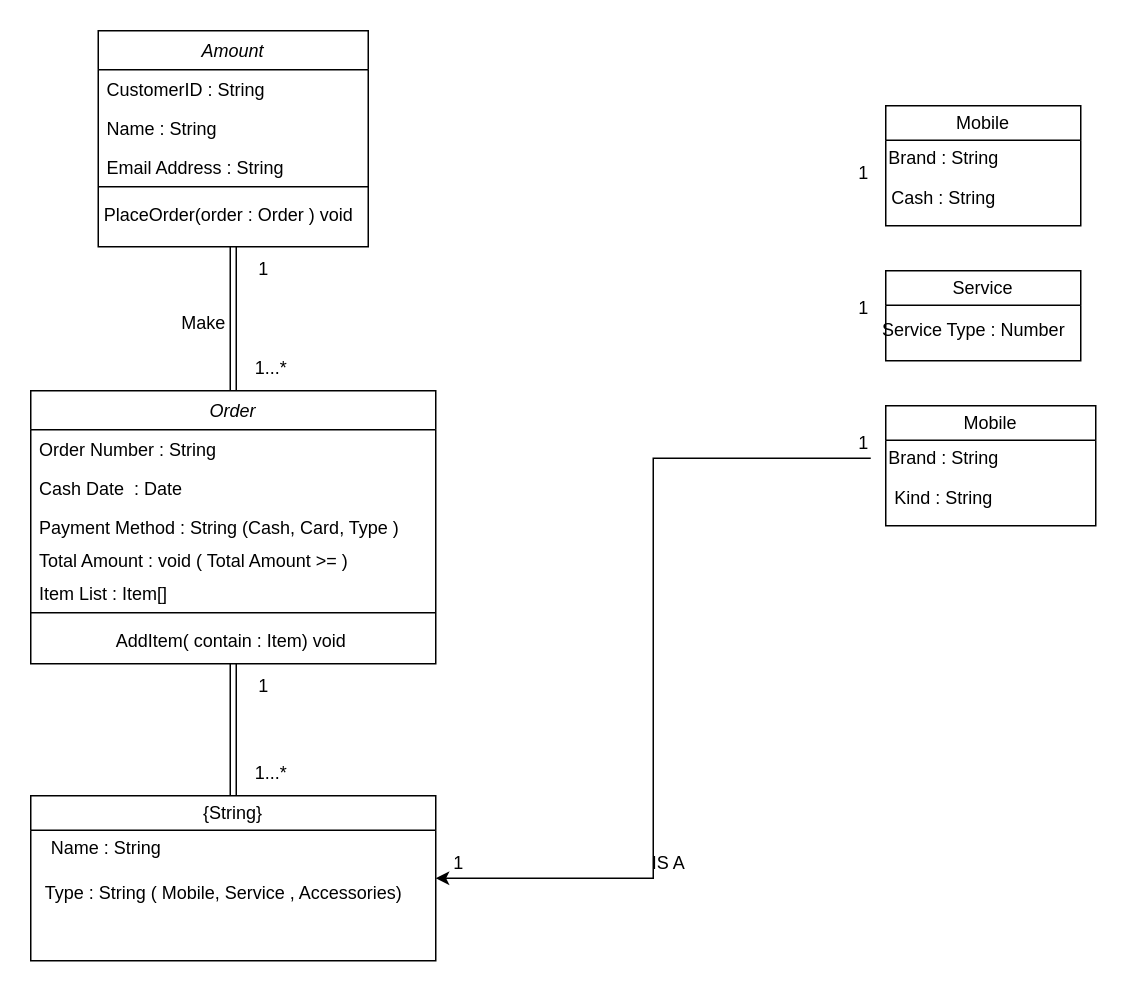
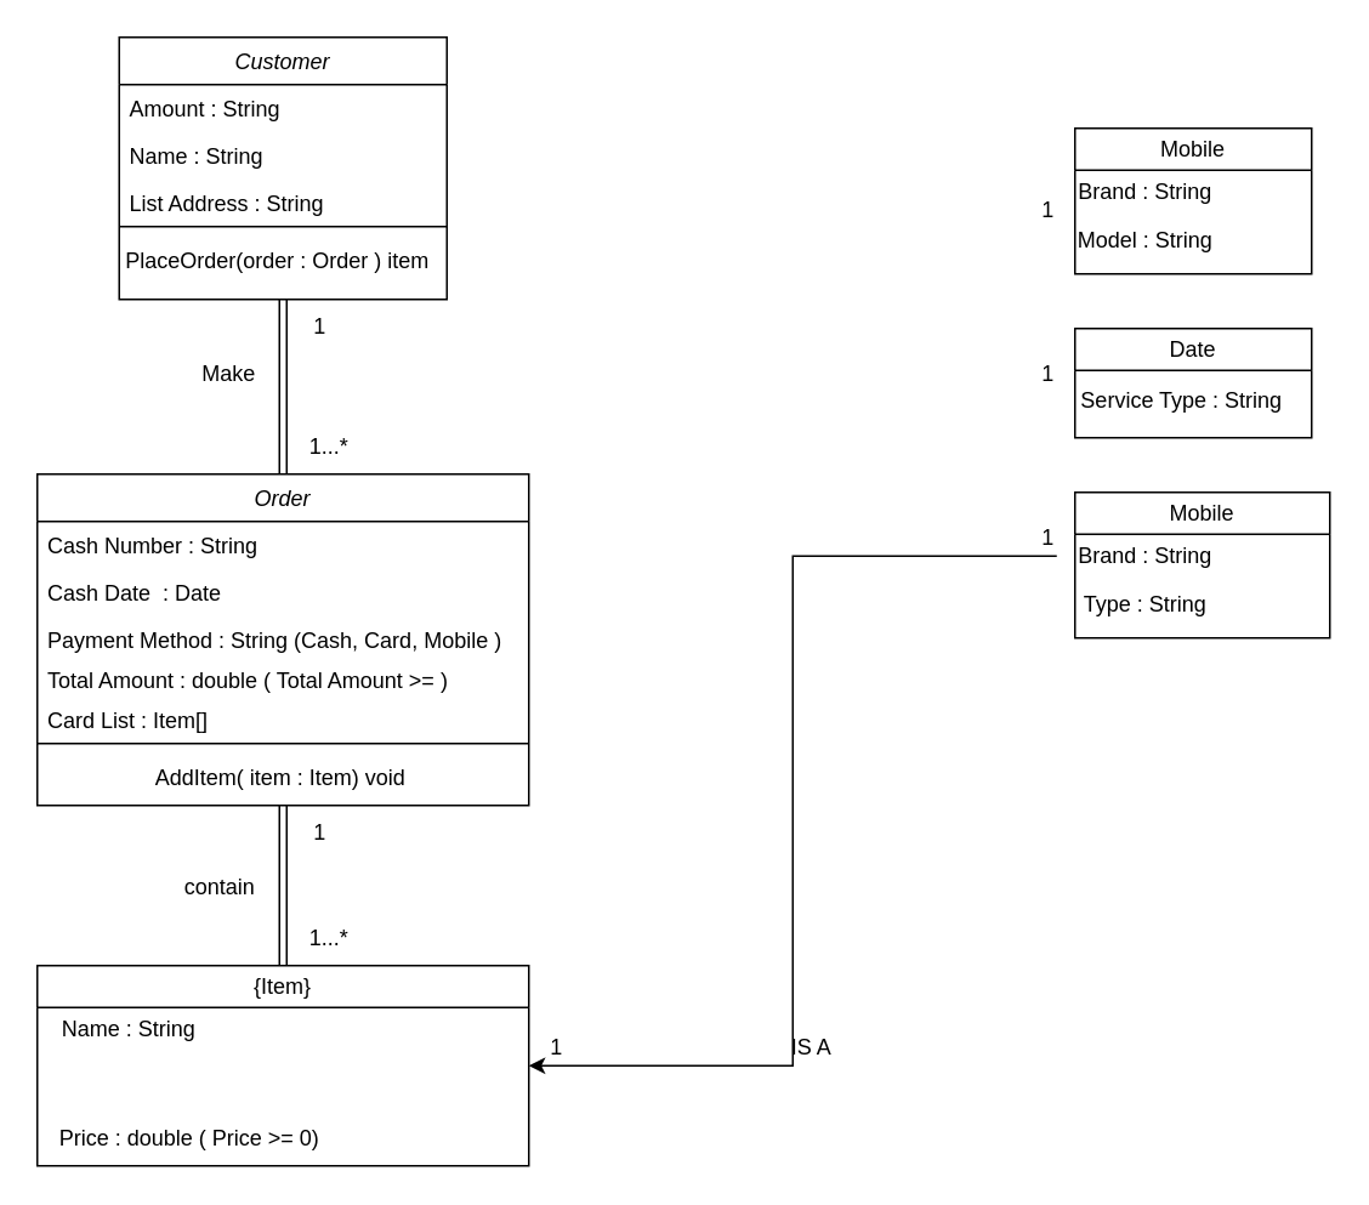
  <mxCell id="0" />
  <mxCell id="1" parent="0" />
- <mxCell id="2" value="Amount" style="swimlane;fontStyle=2;align=center;verticalAlign=top;childLayout=stackLayout;horizontal=1;startSize=26;horizontalStack=0;resizeParent=1;resizeLast=0;collapsible=1;marginBottom=0;rounded=0;shadow=0;strokeWidth=1;labelBackgroundColor=none;" parent="1" vertex="1"><mxGeometry x="65" y="20" width="180" height="144" as="geometry"><mxRectangle x="230" y="140" width="160" height="26" as="alternateBounds" /></mxGeometry></mxCell>
- <mxCell id="3" value="CustomerID : String " style="text;align=left;verticalAlign=top;spacingLeft=4;spacingRight=4;overflow=hidden;rotatable=0;points=[[0,0.5],[1,0.5]];portConstraint=eastwest;labelBackgroundColor=none;" parent="2" vertex="1"><mxGeometry y="26" width="180" height="26" as="geometry" /></mxCell>
+ <mxCell id="2" value="Customer" style="swimlane;fontStyle=2;align=center;verticalAlign=top;childLayout=stackLayout;horizontal=1;startSize=26;horizontalStack=0;resizeParent=1;resizeLast=0;collapsible=1;marginBottom=0;rounded=0;shadow=0;strokeWidth=1;labelBackgroundColor=none;" parent="1" vertex="1"><mxGeometry x="65" y="20" width="180" height="144" as="geometry"><mxRectangle x="230" y="140" width="160" height="26" as="alternateBounds" /></mxGeometry></mxCell>
+ <mxCell id="3" value="Amount : String " style="text;align=left;verticalAlign=top;spacingLeft=4;spacingRight=4;overflow=hidden;rotatable=0;points=[[0,0.5],[1,0.5]];portConstraint=eastwest;labelBackgroundColor=none;" parent="2" vertex="1"><mxGeometry y="26" width="180" height="26" as="geometry" /></mxCell>
  <mxCell id="4" value="Name : String " style="text;align=left;verticalAlign=top;spacingLeft=4;spacingRight=4;overflow=hidden;rotatable=0;points=[[0,0.5],[1,0.5]];portConstraint=eastwest;rounded=0;shadow=0;html=0;labelBackgroundColor=none;" parent="2" vertex="1"><mxGeometry y="52" width="180" height="26" as="geometry" /></mxCell>
- <mxCell id="5" value="Email Address : String  " style="text;align=left;verticalAlign=top;spacingLeft=4;spacingRight=4;overflow=hidden;rotatable=0;points=[[0,0.5],[1,0.5]];portConstraint=eastwest;rounded=0;shadow=0;html=0;labelBackgroundColor=none;" parent="2" vertex="1"><mxGeometry y="78" width="180" height="22" as="geometry" /></mxCell>
+ <mxCell id="5" value="List Address : String  " style="text;align=left;verticalAlign=top;spacingLeft=4;spacingRight=4;overflow=hidden;rotatable=0;points=[[0,0.5],[1,0.5]];portConstraint=eastwest;rounded=0;shadow=0;html=0;labelBackgroundColor=none;" parent="2" vertex="1"><mxGeometry y="78" width="180" height="22" as="geometry" /></mxCell>
  <mxCell id="6" value="" style="line;html=1;strokeWidth=1;align=left;verticalAlign=middle;spacingTop=-1;spacingLeft=3;spacingRight=3;rotatable=0;labelPosition=right;points=[];portConstraint=eastwest;labelBackgroundColor=none;" parent="2" vertex="1"><mxGeometry y="100" width="180" height="8" as="geometry" /></mxCell>
- <mxCell id="7" value="PlaceOrder(order : Order ) void&amp;nbsp;&amp;nbsp;" style="text;html=1;align=center;verticalAlign=middle;resizable=0;points=[];autosize=1;strokeColor=none;fillColor=none;" vertex="1" parent="2"><mxGeometry y="108" width="180" height="30" as="geometry" /></mxCell>
+ <mxCell id="7" value="PlaceOrder(order : Order ) item&amp;nbsp;&amp;nbsp;" style="text;html=1;align=center;verticalAlign=middle;resizable=0;points=[];autosize=1;strokeColor=none;fillColor=none;" vertex="1" parent="2"><mxGeometry y="108" width="180" height="30" as="geometry" /></mxCell>
  <mxCell id="8" value="Order" style="swimlane;fontStyle=2;align=center;verticalAlign=top;childLayout=stackLayout;horizontal=1;startSize=26;horizontalStack=0;resizeParent=1;resizeLast=0;collapsible=1;marginBottom=0;rounded=0;shadow=0;strokeWidth=1;labelBackgroundColor=none;" vertex="1" parent="1"><mxGeometry x="20" y="260" width="270" height="182" as="geometry"><mxRectangle x="230" y="140" width="160" height="26" as="alternateBounds" /></mxGeometry></mxCell>
- <mxCell id="9" value="Order Number : String " style="text;align=left;verticalAlign=top;spacingLeft=4;spacingRight=4;overflow=hidden;rotatable=0;points=[[0,0.5],[1,0.5]];portConstraint=eastwest;labelBackgroundColor=none;" vertex="1" parent="8"><mxGeometry y="26" width="270" height="26" as="geometry" /></mxCell>
+ <mxCell id="9" value="Cash Number : String " style="text;align=left;verticalAlign=top;spacingLeft=4;spacingRight=4;overflow=hidden;rotatable=0;points=[[0,0.5],[1,0.5]];portConstraint=eastwest;labelBackgroundColor=none;" vertex="1" parent="8"><mxGeometry y="26" width="270" height="26" as="geometry" /></mxCell>
  <mxCell id="10" value="Cash Date  : Date" style="text;align=left;verticalAlign=top;spacingLeft=4;spacingRight=4;overflow=hidden;rotatable=0;points=[[0,0.5],[1,0.5]];portConstraint=eastwest;rounded=0;shadow=0;html=0;labelBackgroundColor=none;" vertex="1" parent="8"><mxGeometry y="52" width="270" height="26" as="geometry" /></mxCell>
- <mxCell id="11" value="Payment Method : String (Cash, Card, Type ) " style="text;align=left;verticalAlign=top;spacingLeft=4;spacingRight=4;overflow=hidden;rotatable=0;points=[[0,0.5],[1,0.5]];portConstraint=eastwest;rounded=0;shadow=0;html=0;labelBackgroundColor=none;" vertex="1" parent="8"><mxGeometry y="78" width="270" height="22" as="geometry" /></mxCell>
- <mxCell id="12" value="Total Amount : void ( Total Amount &gt;= )  " style="text;align=left;verticalAlign=top;spacingLeft=4;spacingRight=4;overflow=hidden;rotatable=0;points=[[0,0.5],[1,0.5]];portConstraint=eastwest;rounded=0;shadow=0;html=0;labelBackgroundColor=none;" vertex="1" parent="8"><mxGeometry y="100" width="270" height="22" as="geometry" /></mxCell>
- <mxCell id="13" value="Item List : Item[]" style="text;align=left;verticalAlign=top;spacingLeft=4;spacingRight=4;overflow=hidden;rotatable=0;points=[[0,0.5],[1,0.5]];portConstraint=eastwest;rounded=0;shadow=0;html=0;labelBackgroundColor=none;" vertex="1" parent="8"><mxGeometry y="122" width="270" height="22" as="geometry" /></mxCell>
+ <mxCell id="11" value="Payment Method : String (Cash, Card, Mobile ) " style="text;align=left;verticalAlign=top;spacingLeft=4;spacingRight=4;overflow=hidden;rotatable=0;points=[[0,0.5],[1,0.5]];portConstraint=eastwest;rounded=0;shadow=0;html=0;labelBackgroundColor=none;" vertex="1" parent="8"><mxGeometry y="78" width="270" height="22" as="geometry" /></mxCell>
+ <mxCell id="12" value="Total Amount : double ( Total Amount &gt;= )  " style="text;align=left;verticalAlign=top;spacingLeft=4;spacingRight=4;overflow=hidden;rotatable=0;points=[[0,0.5],[1,0.5]];portConstraint=eastwest;rounded=0;shadow=0;html=0;labelBackgroundColor=none;" vertex="1" parent="8"><mxGeometry y="100" width="270" height="22" as="geometry" /></mxCell>
+ <mxCell id="13" value="Card List : Item[]" style="text;align=left;verticalAlign=top;spacingLeft=4;spacingRight=4;overflow=hidden;rotatable=0;points=[[0,0.5],[1,0.5]];portConstraint=eastwest;rounded=0;shadow=0;html=0;labelBackgroundColor=none;" vertex="1" parent="8"><mxGeometry y="122" width="270" height="22" as="geometry" /></mxCell>
  <mxCell id="14" value="" style="line;html=1;strokeWidth=1;align=left;verticalAlign=middle;spacingTop=-1;spacingLeft=3;spacingRight=3;rotatable=0;labelPosition=right;points=[];portConstraint=eastwest;labelBackgroundColor=none;" vertex="1" parent="8"><mxGeometry y="144" width="270" height="8" as="geometry" /></mxCell>
- <mxCell id="15" value="AddItem( contain : Item) void&amp;nbsp;" style="text;html=1;align=center;verticalAlign=middle;resizable=0;points=[];autosize=1;strokeColor=none;fillColor=none;" vertex="1" parent="8"><mxGeometry y="152" width="270" height="30" as="geometry" /></mxCell>
- <mxCell id="16" value="&lt;span style=&quot;font-weight: normal;&quot;&gt;{String}&lt;/span&gt;" style="swimlane;whiteSpace=wrap;html=1;" vertex="1" parent="1"><mxGeometry x="20" y="530" width="270" height="110" as="geometry" /></mxCell>
+ <mxCell id="15" value="AddItem( item : Item) void&amp;nbsp;" style="text;html=1;align=center;verticalAlign=middle;resizable=0;points=[];autosize=1;strokeColor=none;fillColor=none;" vertex="1" parent="8"><mxGeometry y="152" width="270" height="30" as="geometry" /></mxCell>
+ <mxCell id="16" value="&lt;span style=&quot;font-weight: normal;&quot;&gt;{Item}&lt;/span&gt;" style="swimlane;whiteSpace=wrap;html=1;" vertex="1" parent="1"><mxGeometry x="20" y="530" width="270" height="110" as="geometry" /></mxCell>
  <mxCell id="17" value="Name : String" style="text;html=1;align=center;verticalAlign=middle;resizable=0;points=[];autosize=1;strokeColor=none;fillColor=none;" vertex="1" parent="16"><mxGeometry y="20" width="100" height="30" as="geometry" /></mxCell>
- <mxCell id="18" value="Type : String ( Mobile, Service , Accessories)&amp;nbsp;" style="text;html=1;align=center;verticalAlign=middle;resizable=0;points=[];autosize=1;strokeColor=none;fillColor=none;" vertex="1" parent="16"><mxGeometry y="50" width="260" height="30" as="geometry" /></mxCell>
+ <mxCell id="19" value="Price : double ( Price &amp;gt;= 0)&amp;nbsp;" style="text;html=1;align=center;verticalAlign=middle;resizable=0;points=[];autosize=1;strokeColor=none;fillColor=none;" vertex="1" parent="16"><mxGeometry y="80" width="170" height="30" as="geometry" /></mxCell>
  <mxCell id="20" value="&lt;span style=&quot;font-weight: normal;&quot;&gt;Mobile&lt;/span&gt;" style="swimlane;whiteSpace=wrap;html=1;align=center;" vertex="1" parent="1"><mxGeometry x="590" y="70" width="130" height="80" as="geometry" /></mxCell>
  <mxCell id="21" value="Brand : String&amp;nbsp;" style="text;html=1;align=center;verticalAlign=middle;resizable=0;points=[];autosize=1;strokeColor=none;fillColor=none;" vertex="1" parent="20"><mxGeometry x="-10" y="20" width="100" height="30" as="geometry" /></mxCell>
- <mxCell id="22" value="Cash : String&amp;nbsp;" style="text;html=1;align=center;verticalAlign=middle;resizable=0;points=[];autosize=1;strokeColor=none;fillColor=none;" vertex="1" parent="20"><mxGeometry x="-10" y="47" width="100" height="30" as="geometry" /></mxCell>
- <mxCell id="23" value="&lt;span style=&quot;font-weight: 400;&quot;&gt;Service&lt;/span&gt;" style="swimlane;whiteSpace=wrap;html=1;align=center;" vertex="1" parent="1"><mxGeometry x="590" y="180" width="130" height="60" as="geometry" /></mxCell>
- <mxCell id="24" value="Service Type : Number&amp;nbsp;" style="text;html=1;align=center;verticalAlign=middle;resizable=0;points=[];autosize=1;strokeColor=none;fillColor=none;" vertex="1" parent="23"><mxGeometry x="-10" y="25" width="140" height="30" as="geometry" /></mxCell>
+ <mxCell id="22" value="Model : String&amp;nbsp;" style="text;html=1;align=center;verticalAlign=middle;resizable=0;points=[];autosize=1;strokeColor=none;fillColor=none;" vertex="1" parent="20"><mxGeometry x="-10" y="47" width="100" height="30" as="geometry" /></mxCell>
+ <mxCell id="23" value="&lt;span style=&quot;font-weight: 400;&quot;&gt;Date&lt;/span&gt;" style="swimlane;whiteSpace=wrap;html=1;align=center;" vertex="1" parent="1"><mxGeometry x="590" y="180" width="130" height="60" as="geometry" /></mxCell>
+ <mxCell id="24" value="Service Type : String&amp;nbsp;" style="text;html=1;align=center;verticalAlign=middle;resizable=0;points=[];autosize=1;strokeColor=none;fillColor=none;" vertex="1" parent="23"><mxGeometry x="-10" y="25" width="140" height="30" as="geometry" /></mxCell>
  <mxCell id="25" value="&lt;span style=&quot;font-weight: normal;&quot;&gt;Mobile&lt;/span&gt;" style="swimlane;whiteSpace=wrap;html=1;align=center;" vertex="1" parent="1"><mxGeometry x="590" y="270" width="140" height="80" as="geometry" /></mxCell>
  <mxCell id="26" value="Brand : String&amp;nbsp;" style="text;html=1;align=center;verticalAlign=middle;resizable=0;points=[];autosize=1;strokeColor=none;fillColor=none;" vertex="1" parent="25"><mxGeometry x="-10" y="20" width="100" height="30" as="geometry" /></mxCell>
- <mxCell id="27" value="Kind : String&amp;nbsp;" style="text;html=1;align=center;verticalAlign=middle;resizable=0;points=[];autosize=1;strokeColor=none;fillColor=none;" vertex="1" parent="25"><mxGeometry x="-5" y="47" width="90" height="30" as="geometry" /></mxCell>
+ <mxCell id="27" value="Type : String&amp;nbsp;" style="text;html=1;align=center;verticalAlign=middle;resizable=0;points=[];autosize=1;strokeColor=none;fillColor=none;" vertex="1" parent="25"><mxGeometry x="-5" y="47" width="90" height="30" as="geometry" /></mxCell>
  <mxCell id="28" style="edgeStyle=orthogonalEdgeStyle;rounded=0;orthogonalLoop=1;jettySize=auto;html=1;entryX=1;entryY=0.5;entryDx=0;entryDy=0;" edge="1" parent="1" source="26" target="16"><mxGeometry relative="1" as="geometry" /></mxCell>
  <mxCell id="29" value="IS A" style="text;html=1;align=center;verticalAlign=middle;resizable=0;points=[];autosize=1;strokeColor=none;fillColor=none;" vertex="1" parent="1"><mxGeometry x="420" y="560" width="50" height="30" as="geometry" /></mxCell>
  <mxCell id="30" value="" style="edgeStyle=none;rounded=0;orthogonalLoop=1;jettySize=auto;html=1;entryX=0.5;entryY=0;entryDx=0;entryDy=0;verticalAlign=bottom;horizontal=0;shape=link;" edge="1" parent="1" source="15" target="16"><mxGeometry relative="1" as="geometry" /></mxCell>
  <mxCell id="31" value="" style="edgeStyle=none;rounded=0;orthogonalLoop=1;jettySize=auto;html=1;entryX=0.5;entryY=0;entryDx=0;entryDy=0;shape=link;" edge="1" parent="1" source="2" target="8"><mxGeometry relative="1" as="geometry" /></mxCell>
- <mxCell id="32" value="Make" style="text;html=1;align=center;verticalAlign=middle;resizable=0;points=[];autosize=1;strokeColor=none;fillColor=none;" vertex="1" parent="1"><mxGeometry x="110" y="200" width="50" height="30" as="geometry" /></mxCell>
+ <mxCell id="32" value="Make" style="text;html=1;align=center;verticalAlign=middle;resizable=0;points=[];autosize=1;strokeColor=none;fillColor=none;" vertex="1" parent="1"><mxGeometry x="100" y="190" width="50" height="30" as="geometry" /></mxCell>
  <mxCell id="33" value="1...*" style="text;html=1;align=center;verticalAlign=middle;resizable=0;points=[];autosize=1;strokeColor=none;fillColor=none;" vertex="1" parent="1"><mxGeometry x="160" y="230" width="40" height="30" as="geometry" /></mxCell>
  <mxCell id="34" value="1...*" style="text;html=1;align=center;verticalAlign=middle;resizable=0;points=[];autosize=1;strokeColor=none;fillColor=none;" vertex="1" parent="1"><mxGeometry x="160" y="500" width="40" height="30" as="geometry" /></mxCell>
  <mxCell id="35" value="1" style="text;html=1;align=center;verticalAlign=middle;resizable=0;points=[];autosize=1;strokeColor=none;fillColor=none;" vertex="1" parent="1"><mxGeometry x="160" y="164" width="30" height="30" as="geometry" /></mxCell>
  <mxCell id="36" value="1" style="text;html=1;align=center;verticalAlign=middle;resizable=0;points=[];autosize=1;strokeColor=none;fillColor=none;" vertex="1" parent="1"><mxGeometry x="160" y="442" width="30" height="30" as="geometry" /></mxCell>
  <mxCell id="37" value="1" style="text;html=1;align=center;verticalAlign=middle;resizable=0;points=[];autosize=1;strokeColor=none;fillColor=none;" vertex="1" parent="1"><mxGeometry x="290" y="560" width="30" height="30" as="geometry" /></mxCell>
  <mxCell id="38" value="1" style="text;html=1;align=center;verticalAlign=middle;resizable=0;points=[];autosize=1;strokeColor=none;fillColor=none;" vertex="1" parent="1"><mxGeometry x="560" y="280" width="30" height="30" as="geometry" /></mxCell>
  <mxCell id="39" value="1" style="text;html=1;align=center;verticalAlign=middle;resizable=0;points=[];autosize=1;strokeColor=none;fillColor=none;" vertex="1" parent="1"><mxGeometry x="560" y="190" width="30" height="30" as="geometry" /></mxCell>
  <mxCell id="40" value="1" style="text;html=1;align=center;verticalAlign=middle;resizable=0;points=[];autosize=1;strokeColor=none;fillColor=none;" vertex="1" parent="1"><mxGeometry x="560" y="100" width="30" height="30" as="geometry" /></mxCell>
+ <mxCell id="41" value="contain" style="text;html=1;align=center;verticalAlign=middle;resizable=0;points=[];autosize=1;strokeColor=none;fillColor=none;" vertex="1" parent="1"><mxGeometry x="90" y="472" width="60" height="30" as="geometry" /></mxCell>
